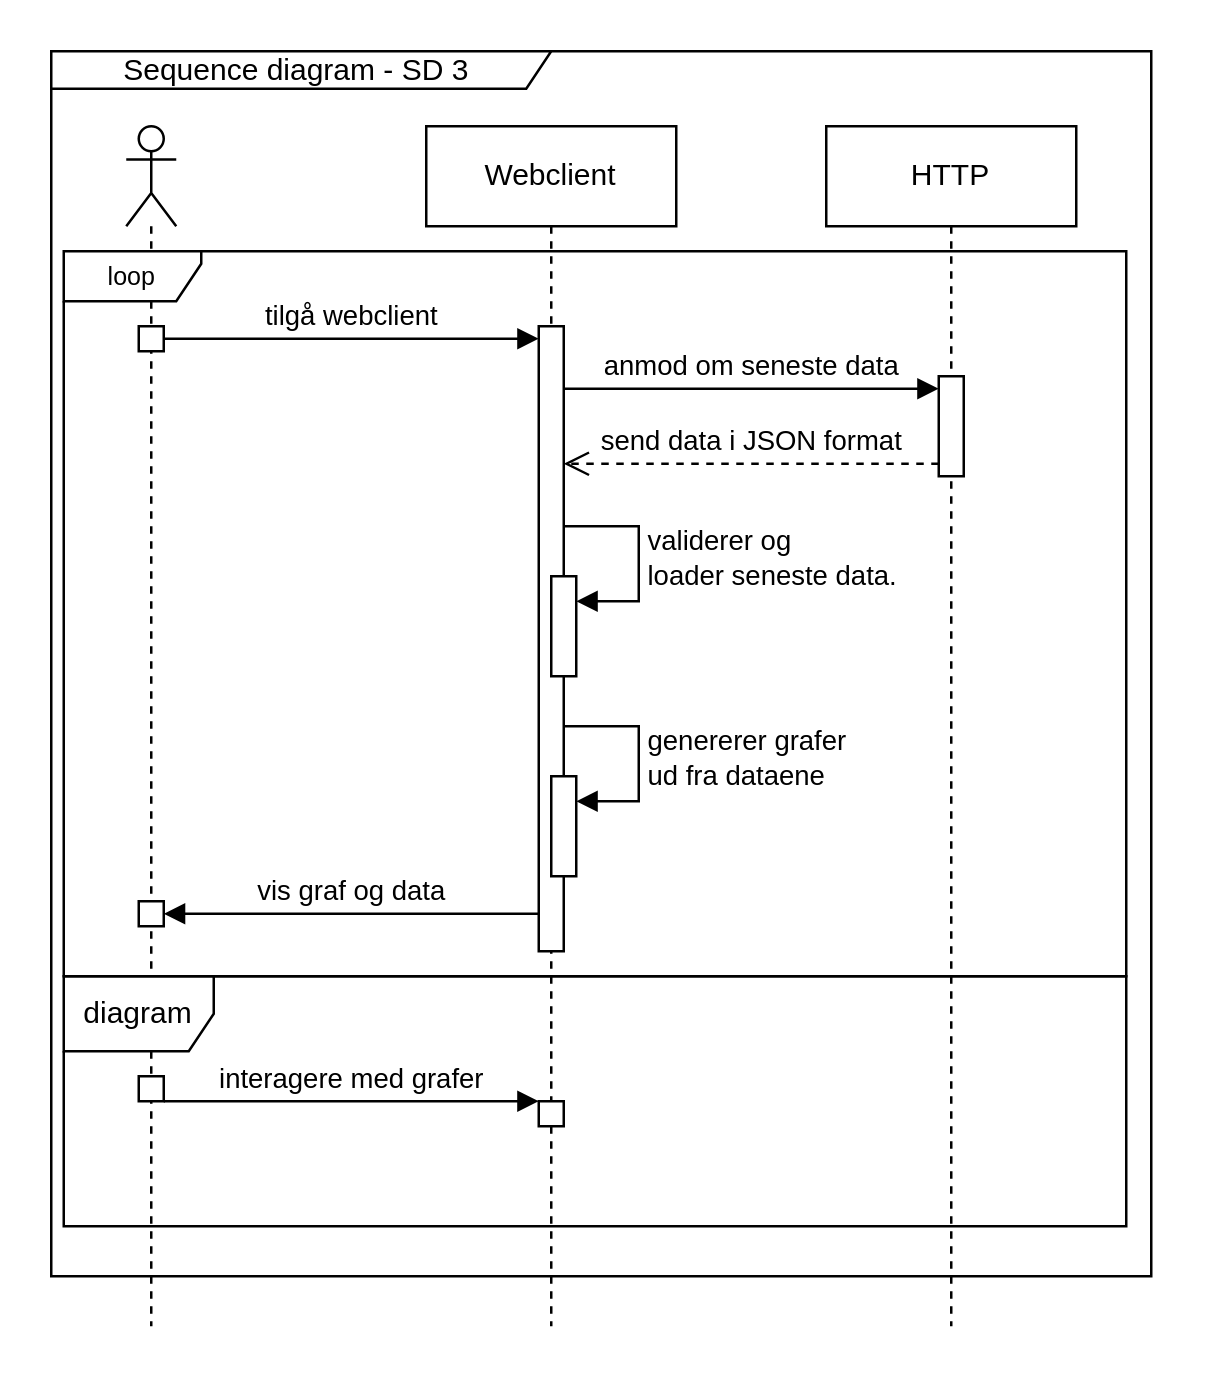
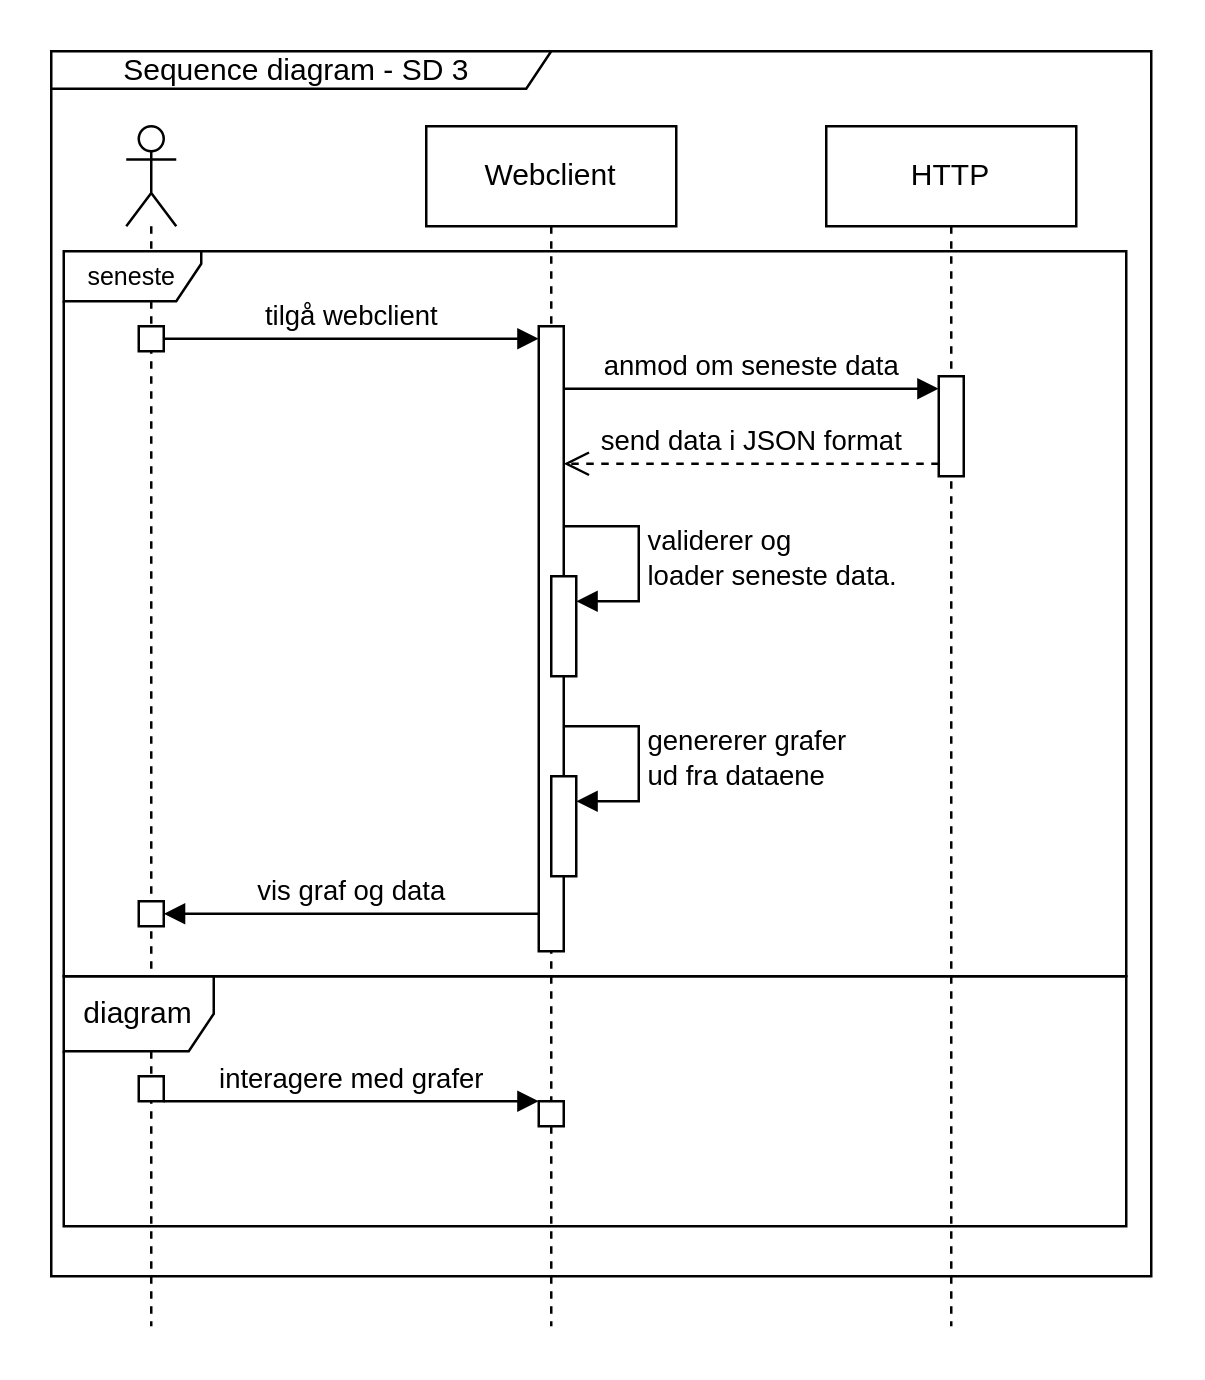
  <mxCell id="0" />
  <mxCell id="1" parent="0" />
  <mxCell id="2" value="" style="shape=umlLifeline;perimeter=lifelinePerimeter;whiteSpace=wrap;html=1;container=1;dropTarget=0;collapsible=0;recursiveResize=0;outlineConnect=0;portConstraint=eastwest;newEdgeStyle={&quot;curved&quot;:0,&quot;rounded&quot;:0};participant=umlActor;" vertex="1" parent="1"><mxGeometry x="50" y="50" width="20" height="480" as="geometry" /></mxCell>
  <mxCell id="3" value="" style="html=1;points=[[0,0,0,0,5],[0,1,0,0,-5],[1,0,0,0,5],[1,1,0,0,-5]];perimeter=orthogonalPerimeter;outlineConnect=0;targetShapes=umlLifeline;portConstraint=eastwest;newEdgeStyle={&quot;curved&quot;:0,&quot;rounded&quot;:0};" vertex="1" parent="2"><mxGeometry x="5" y="80" width="10" height="10" as="geometry" /></mxCell>
  <mxCell id="4" value="" style="html=1;points=[[0,0,0,0,5],[0,1,0,0,-5],[1,0,0,0,5],[1,1,0,0,-5]];perimeter=orthogonalPerimeter;outlineConnect=0;targetShapes=umlLifeline;portConstraint=eastwest;newEdgeStyle={&quot;curved&quot;:0,&quot;rounded&quot;:0};" vertex="1" parent="2"><mxGeometry x="5" y="310" width="10" height="10" as="geometry" /></mxCell>
  <mxCell id="5" value="" style="html=1;points=[[0,0,0,0,5],[0,1,0,0,-5],[1,0,0,0,5],[1,1,0,0,-5]];perimeter=orthogonalPerimeter;outlineConnect=0;targetShapes=umlLifeline;portConstraint=eastwest;newEdgeStyle={&quot;curved&quot;:0,&quot;rounded&quot;:0};" vertex="1" parent="2"><mxGeometry x="5" y="380" width="10" height="10" as="geometry" /></mxCell>
  <mxCell id="6" value="Sequence diagram - SD 3&amp;nbsp;" style="shape=umlFrame;whiteSpace=wrap;html=1;pointerEvents=0;width=200;height=15;" vertex="1" parent="1"><mxGeometry x="20" y="20" width="440" height="490" as="geometry" /></mxCell>
  <mxCell id="7" value="Webclient" style="shape=umlLifeline;perimeter=lifelinePerimeter;whiteSpace=wrap;html=1;container=1;dropTarget=0;collapsible=0;recursiveResize=0;outlineConnect=0;portConstraint=eastwest;newEdgeStyle={&quot;curved&quot;:0,&quot;rounded&quot;:0};" vertex="1" parent="1"><mxGeometry x="170" y="50" width="100" height="480" as="geometry" /></mxCell>
  <mxCell id="8" value="" style="html=1;points=[[0,0,0,0,5],[0,1,0,0,-5],[1,0,0,0,5],[1,1,0,0,-5]];perimeter=orthogonalPerimeter;outlineConnect=0;targetShapes=umlLifeline;portConstraint=eastwest;newEdgeStyle={&quot;curved&quot;:0,&quot;rounded&quot;:0};" vertex="1" parent="7"><mxGeometry x="45" y="80" width="10" height="250" as="geometry" /></mxCell>
  <mxCell id="9" value="" style="html=1;points=[[0,0,0,0,5],[0,1,0,0,-5],[1,0,0,0,5],[1,1,0,0,-5]];perimeter=orthogonalPerimeter;outlineConnect=0;targetShapes=umlLifeline;portConstraint=eastwest;newEdgeStyle={&quot;curved&quot;:0,&quot;rounded&quot;:0};" vertex="1" parent="7"><mxGeometry x="50" y="180" width="10" height="40" as="geometry" /></mxCell>
  <mxCell id="10" value="validerer og&amp;nbsp;&lt;div&gt;loader seneste data.&lt;/div&gt;" style="html=1;align=left;spacingLeft=2;endArrow=block;rounded=0;edgeStyle=orthogonalEdgeStyle;curved=0;rounded=0;" edge="1" parent="7" target="9"><mxGeometry relative="1" as="geometry"><mxPoint x="55" y="160" as="sourcePoint" /><Array as="points"><mxPoint x="85" y="190" /></Array></mxGeometry></mxCell>
  <mxCell id="11" value="genererer grafer&amp;nbsp;&lt;div&gt;ud fra dataene&lt;/div&gt;" style="html=1;align=left;spacingLeft=2;endArrow=block;rounded=0;edgeStyle=orthogonalEdgeStyle;curved=0;rounded=0;" edge="1" parent="7" target="12"><mxGeometry relative="1" as="geometry"><mxPoint x="55" y="240" as="sourcePoint" /><Array as="points"><mxPoint x="85" y="270" /></Array></mxGeometry></mxCell>
  <mxCell id="12" value="" style="html=1;points=[[0,0,0,0,5],[0,1,0,0,-5],[1,0,0,0,5],[1,1,0,0,-5]];perimeter=orthogonalPerimeter;outlineConnect=0;targetShapes=umlLifeline;portConstraint=eastwest;newEdgeStyle={&quot;curved&quot;:0,&quot;rounded&quot;:0};" vertex="1" parent="7"><mxGeometry x="50" y="260" width="10" height="40" as="geometry" /></mxCell>
  <mxCell id="13" value="HTTP" style="shape=umlLifeline;perimeter=lifelinePerimeter;whiteSpace=wrap;html=1;container=1;dropTarget=0;collapsible=0;recursiveResize=0;outlineConnect=0;portConstraint=eastwest;newEdgeStyle={&quot;curved&quot;:0,&quot;rounded&quot;:0};" vertex="1" parent="1"><mxGeometry x="330" y="50" width="100" height="480" as="geometry" /></mxCell>
  <mxCell id="14" value="" style="html=1;points=[[0,0,0,0,5],[0,1,0,0,-5],[1,0,0,0,5],[1,1,0,0,-5]];perimeter=orthogonalPerimeter;outlineConnect=0;targetShapes=umlLifeline;portConstraint=eastwest;newEdgeStyle={&quot;curved&quot;:0,&quot;rounded&quot;:0};" vertex="1" parent="13"><mxGeometry x="45" y="100" width="10" height="40" as="geometry" /></mxCell>
  <mxCell id="15" value="tilgå webclient" style="html=1;verticalAlign=bottom;endArrow=block;curved=0;rounded=0;entryX=0;entryY=0;entryDx=0;entryDy=5;" edge="1" parent="1" source="3" target="8"><mxGeometry relative="1" as="geometry"><mxPoint x="150" y="145" as="sourcePoint" /></mxGeometry></mxCell>
  <mxCell id="16" value="send data i JSON format" style="html=1;verticalAlign=bottom;endArrow=open;dashed=1;endSize=8;curved=0;rounded=0;exitX=0;exitY=1;exitDx=0;exitDy=-5;" edge="1" parent="1" source="14" target="8"><mxGeometry relative="1" as="geometry"><mxPoint x="310" y="230" as="targetPoint" /></mxGeometry></mxCell>
  <mxCell id="17" value="anmod om seneste data" style="html=1;verticalAlign=bottom;endArrow=block;curved=0;rounded=0;entryX=0;entryY=0;entryDx=0;entryDy=5;" edge="1" parent="1" source="8" target="14"><mxGeometry relative="1" as="geometry"><mxPoint x="300" y="165" as="sourcePoint" /></mxGeometry></mxCell>
  <mxCell id="18" value="vis graf og data" style="html=1;verticalAlign=bottom;endArrow=block;curved=0;rounded=0;entryX=1;entryY=0;entryDx=0;entryDy=5;" edge="1" parent="1" source="8" target="4"><mxGeometry relative="1" as="geometry"><mxPoint x="135" y="395" as="sourcePoint" /></mxGeometry></mxCell>
  <mxCell id="19" value="diagram" style="shape=umlFrame;whiteSpace=wrap;html=1;pointerEvents=0;" vertex="1" parent="1"><mxGeometry x="25" y="390" width="425" height="100" as="geometry" /></mxCell>
  <mxCell id="20" value="" style="html=1;points=[[0,0,0,0,5],[0,1,0,0,-5],[1,0,0,0,5],[1,1,0,0,-5]];perimeter=orthogonalPerimeter;outlineConnect=0;targetShapes=umlLifeline;portConstraint=eastwest;newEdgeStyle={&quot;curved&quot;:0,&quot;rounded&quot;:0};" vertex="1" parent="1"><mxGeometry x="215" y="440" width="10" height="10" as="geometry" /></mxCell>
  <mxCell id="21" value="interagere med grafer" style="html=1;verticalAlign=bottom;endArrow=block;curved=0;rounded=0;" edge="1" parent="1" source="5" target="20"><mxGeometry width="80" relative="1" as="geometry"><mxPoint x="100" y="435" as="sourcePoint" /><mxPoint x="180" y="435" as="targetPoint" /></mxGeometry></mxCell>
- <mxCell id="22" value="&lt;font style=&quot;font-size: 10px;&quot;&gt;loop&lt;/font&gt;" style="shape=umlFrame;whiteSpace=wrap;html=1;pointerEvents=0;width=55;height=20;" vertex="1" parent="1"><mxGeometry x="25" y="100" width="425" height="290" as="geometry" /></mxCell>
+ <mxCell id="22" value="&lt;font style=&quot;font-size: 10px;&quot;&gt;seneste&lt;/font&gt;" style="shape=umlFrame;whiteSpace=wrap;html=1;pointerEvents=0;width=55;height=20;" vertex="1" parent="1"><mxGeometry x="25" y="100" width="425" height="290" as="geometry" /></mxCell>
